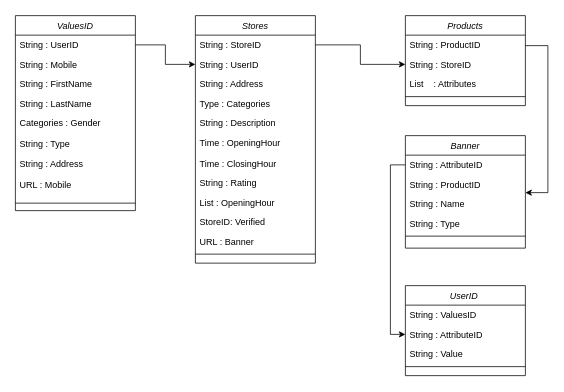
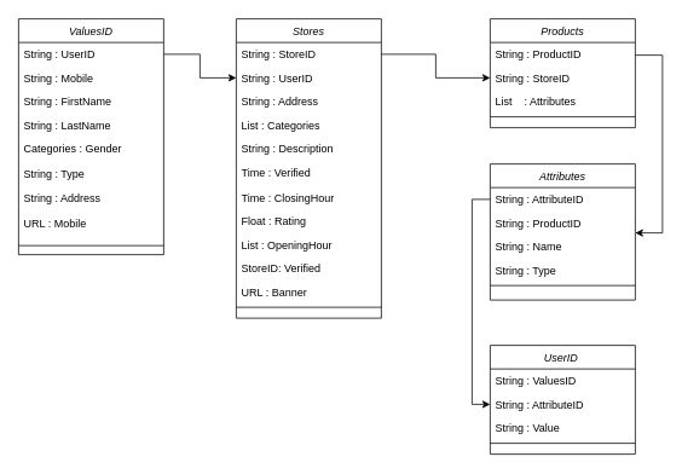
  <mxCell id="0" />
  <mxCell id="1" parent="0" />
  <mxCell id="2" value="ValuesID" style="swimlane;fontStyle=2;align=center;verticalAlign=top;childLayout=stackLayout;horizontal=1;startSize=26;horizontalStack=0;resizeParent=1;resizeLast=0;collapsible=1;marginBottom=0;rounded=0;shadow=0;strokeWidth=1;" parent="1" vertex="1"><mxGeometry x="20" y="20" width="160" height="260" as="geometry"><mxRectangle x="230" y="140" width="160" height="26" as="alternateBounds" /></mxGeometry></mxCell>
  <mxCell id="3" value="String : UserID" style="text;align=left;verticalAlign=top;spacingLeft=4;spacingRight=4;overflow=hidden;rotatable=0;points=[[0,0.5],[1,0.5]];portConstraint=eastwest;" parent="2" vertex="1"><mxGeometry y="26" width="160" height="26" as="geometry" /></mxCell>
  <mxCell id="4" value="String : Mobile" style="text;align=left;verticalAlign=top;spacingLeft=4;spacingRight=4;overflow=hidden;rotatable=0;points=[[0,0.5],[1,0.5]];portConstraint=eastwest;rounded=0;shadow=0;html=0;" vertex="1" parent="2"><mxGeometry y="52" width="160" height="26" as="geometry" /></mxCell>
  <mxCell id="5" value="String : FirstName" style="text;align=left;verticalAlign=top;spacingLeft=4;spacingRight=4;overflow=hidden;rotatable=0;points=[[0,0.5],[1,0.5]];portConstraint=eastwest;rounded=0;shadow=0;html=0;" parent="2" vertex="1"><mxGeometry y="78" width="160" height="26" as="geometry" /></mxCell>
  <mxCell id="6" value="String : LastName" style="text;align=left;verticalAlign=top;spacingLeft=4;spacingRight=4;overflow=hidden;rotatable=0;points=[[0,0.5],[1,0.5]];portConstraint=eastwest;rounded=0;shadow=0;html=0;" parent="2" vertex="1"><mxGeometry y="104" width="160" height="26" as="geometry" /></mxCell>
  <mxCell id="7" value="Categories : Gender" style="text;align=left;verticalAlign=top;spacingLeft=4;spacingRight=4;overflow=hidden;rotatable=0;points=[[0,0.5],[1,0.5]];portConstraint=eastwest;rounded=0;shadow=0;html=0;" vertex="1" parent="2"><mxGeometry y="130" width="160" height="28" as="geometry" /></mxCell>
  <mxCell id="8" value="String : Type" style="text;align=left;verticalAlign=top;spacingLeft=4;spacingRight=4;overflow=hidden;rotatable=0;points=[[0,0.5],[1,0.5]];portConstraint=eastwest;rounded=0;shadow=0;html=0;" vertex="1" parent="2"><mxGeometry y="158" width="160" height="26" as="geometry" /></mxCell>
  <mxCell id="9" value="String : Address" style="text;align=left;verticalAlign=top;spacingLeft=4;spacingRight=4;overflow=hidden;rotatable=0;points=[[0,0.5],[1,0.5]];portConstraint=eastwest;rounded=0;shadow=0;html=0;" vertex="1" parent="2"><mxGeometry y="184" width="160" height="28" as="geometry" /></mxCell>
  <mxCell id="10" value="URL : Mobile" style="text;align=left;verticalAlign=top;spacingLeft=4;spacingRight=4;overflow=hidden;rotatable=0;points=[[0,0.5],[1,0.5]];portConstraint=eastwest;rounded=0;shadow=0;html=0;" vertex="1" parent="2"><mxGeometry y="212" width="160" height="26" as="geometry" /></mxCell>
  <mxCell id="11" value="" style="endArrow=none;html=1;rounded=0;" edge="1" parent="2"><mxGeometry width="50" height="50" relative="1" as="geometry"><mxPoint y="250" as="sourcePoint" /><mxPoint x="160" y="250" as="targetPoint" /></mxGeometry></mxCell>
  <mxCell id="12" value="Stores" style="swimlane;fontStyle=2;align=center;verticalAlign=top;childLayout=stackLayout;horizontal=1;startSize=26;horizontalStack=0;resizeParent=1;resizeLast=0;collapsible=1;marginBottom=0;rounded=0;shadow=0;strokeWidth=1;" vertex="1" parent="1"><mxGeometry x="260" y="20" width="160" height="330" as="geometry"><mxRectangle x="230" y="140" width="160" height="26" as="alternateBounds" /></mxGeometry></mxCell>
  <mxCell id="13" value="String : StoreID" style="text;align=left;verticalAlign=top;spacingLeft=4;spacingRight=4;overflow=hidden;rotatable=0;points=[[0,0.5],[1,0.5]];portConstraint=eastwest;" vertex="1" parent="12"><mxGeometry y="26" width="160" height="26" as="geometry" /></mxCell>
  <mxCell id="14" value="String : UserID" style="text;align=left;verticalAlign=top;spacingLeft=4;spacingRight=4;overflow=hidden;rotatable=0;points=[[0,0.5],[1,0.5]];portConstraint=eastwest;" vertex="1" parent="12"><mxGeometry y="52" width="160" height="26" as="geometry" /></mxCell>
  <mxCell id="15" value="String : Address" style="text;align=left;verticalAlign=top;spacingLeft=4;spacingRight=4;overflow=hidden;rotatable=0;points=[[0,0.5],[1,0.5]];portConstraint=eastwest;rounded=0;shadow=0;html=0;" vertex="1" parent="12"><mxGeometry y="78" width="160" height="26" as="geometry" /></mxCell>
- <mxCell id="16" value="Type : Categories" style="text;align=left;verticalAlign=top;spacingLeft=4;spacingRight=4;overflow=hidden;rotatable=0;points=[[0,0.5],[1,0.5]];portConstraint=eastwest;rounded=0;shadow=0;html=0;" vertex="1" parent="12"><mxGeometry y="104" width="160" height="26" as="geometry" /></mxCell>
+ <mxCell id="16" value="List : Categories" style="text;align=left;verticalAlign=top;spacingLeft=4;spacingRight=4;overflow=hidden;rotatable=0;points=[[0,0.5],[1,0.5]];portConstraint=eastwest;rounded=0;shadow=0;html=0;" vertex="1" parent="12"><mxGeometry y="104" width="160" height="26" as="geometry" /></mxCell>
  <mxCell id="17" value="String : Description" style="text;align=left;verticalAlign=top;spacingLeft=4;spacingRight=4;overflow=hidden;rotatable=0;points=[[0,0.5],[1,0.5]];portConstraint=eastwest;rounded=0;shadow=0;html=0;" vertex="1" parent="12"><mxGeometry y="130" width="160" height="26" as="geometry" /></mxCell>
- <mxCell id="18" value="Time : OpeningHour" style="text;align=left;verticalAlign=top;spacingLeft=4;spacingRight=4;overflow=hidden;rotatable=0;points=[[0,0.5],[1,0.5]];portConstraint=eastwest;rounded=0;shadow=0;html=0;" vertex="1" parent="12"><mxGeometry y="156" width="160" height="28" as="geometry" /></mxCell>
+ <mxCell id="18" value="Time : Verified" style="text;align=left;verticalAlign=top;spacingLeft=4;spacingRight=4;overflow=hidden;rotatable=0;points=[[0,0.5],[1,0.5]];portConstraint=eastwest;rounded=0;shadow=0;html=0;" vertex="1" parent="12"><mxGeometry y="156" width="160" height="28" as="geometry" /></mxCell>
  <mxCell id="19" value="Time : ClosingHour" style="text;align=left;verticalAlign=top;spacingLeft=4;spacingRight=4;overflow=hidden;rotatable=0;points=[[0,0.5],[1,0.5]];portConstraint=eastwest;rounded=0;shadow=0;html=0;" vertex="1" parent="12"><mxGeometry y="184" width="160" height="26" as="geometry" /></mxCell>
- <mxCell id="20" value="String : Rating" style="text;align=left;verticalAlign=top;spacingLeft=4;spacingRight=4;overflow=hidden;rotatable=0;points=[[0,0.5],[1,0.5]];portConstraint=eastwest;rounded=0;shadow=0;html=0;" vertex="1" parent="12"><mxGeometry y="210" width="160" height="26" as="geometry" /></mxCell>
+ <mxCell id="20" value="Float : Rating" style="text;align=left;verticalAlign=top;spacingLeft=4;spacingRight=4;overflow=hidden;rotatable=0;points=[[0,0.5],[1,0.5]];portConstraint=eastwest;rounded=0;shadow=0;html=0;" vertex="1" parent="12"><mxGeometry y="210" width="160" height="26" as="geometry" /></mxCell>
  <mxCell id="21" value="List : OpeningHour" style="text;align=left;verticalAlign=top;spacingLeft=4;spacingRight=4;overflow=hidden;rotatable=0;points=[[0,0.5],[1,0.5]];portConstraint=eastwest;rounded=0;shadow=0;html=0;" vertex="1" parent="12"><mxGeometry y="236" width="160" height="26" as="geometry" /></mxCell>
  <mxCell id="22" value="StoreID: Verified " style="text;align=left;verticalAlign=top;spacingLeft=4;spacingRight=4;overflow=hidden;rotatable=0;points=[[0,0.5],[1,0.5]];portConstraint=eastwest;rounded=0;shadow=0;html=0;" vertex="1" parent="12"><mxGeometry y="262" width="160" height="26" as="geometry" /></mxCell>
  <mxCell id="23" value="URL : Banner" style="text;align=left;verticalAlign=top;spacingLeft=4;spacingRight=4;overflow=hidden;rotatable=0;points=[[0,0.5],[1,0.5]];portConstraint=eastwest;rounded=0;shadow=0;html=0;" vertex="1" parent="12"><mxGeometry y="288" width="160" height="26" as="geometry" /></mxCell>
  <mxCell id="24" value="" style="line;html=1;strokeWidth=1;align=left;verticalAlign=middle;spacingTop=-1;spacingLeft=3;spacingRight=3;rotatable=0;labelPosition=right;points=[];portConstraint=eastwest;" vertex="1" parent="12"><mxGeometry y="314" width="160" height="8" as="geometry" /></mxCell>
  <mxCell id="25" value="Products" style="swimlane;fontStyle=2;align=center;verticalAlign=top;childLayout=stackLayout;horizontal=1;startSize=26;horizontalStack=0;resizeParent=1;resizeLast=0;collapsible=1;marginBottom=0;rounded=0;shadow=0;strokeWidth=1;" vertex="1" parent="1"><mxGeometry x="540" y="20" width="160" height="120" as="geometry"><mxRectangle x="230" y="140" width="160" height="26" as="alternateBounds" /></mxGeometry></mxCell>
  <mxCell id="26" value="String : ProductID" style="text;align=left;verticalAlign=top;spacingLeft=4;spacingRight=4;overflow=hidden;rotatable=0;points=[[0,0.5],[1,0.5]];portConstraint=eastwest;" vertex="1" parent="25"><mxGeometry y="26" width="160" height="26" as="geometry" /></mxCell>
  <mxCell id="27" value="String : StoreID" style="text;align=left;verticalAlign=top;spacingLeft=4;spacingRight=4;overflow=hidden;rotatable=0;points=[[0,0.5],[1,0.5]];portConstraint=eastwest;rounded=0;shadow=0;html=0;" vertex="1" parent="25"><mxGeometry y="52" width="160" height="26" as="geometry" /></mxCell>
  <mxCell id="28" value="List    : Attributes" style="text;align=left;verticalAlign=top;spacingLeft=4;spacingRight=4;overflow=hidden;rotatable=0;points=[[0,0.5],[1,0.5]];portConstraint=eastwest;rounded=0;shadow=0;html=0;" vertex="1" parent="25"><mxGeometry y="78" width="160" height="26" as="geometry" /></mxCell>
  <mxCell id="29" value="" style="line;html=1;strokeWidth=1;align=left;verticalAlign=middle;spacingTop=-1;spacingLeft=3;spacingRight=3;rotatable=0;labelPosition=right;points=[];portConstraint=eastwest;" vertex="1" parent="25"><mxGeometry y="104" width="160" height="8" as="geometry" /></mxCell>
- <mxCell id="30" value="Banner" style="swimlane;fontStyle=2;align=center;verticalAlign=top;childLayout=stackLayout;horizontal=1;startSize=26;horizontalStack=0;resizeParent=1;resizeLast=0;collapsible=1;marginBottom=0;rounded=0;shadow=0;strokeWidth=1;" vertex="1" parent="1"><mxGeometry x="540" y="180" width="160" height="150" as="geometry"><mxRectangle x="230" y="140" width="160" height="26" as="alternateBounds" /></mxGeometry></mxCell>
+ <mxCell id="30" value="Attributes" style="swimlane;fontStyle=2;align=center;verticalAlign=top;childLayout=stackLayout;horizontal=1;startSize=26;horizontalStack=0;resizeParent=1;resizeLast=0;collapsible=1;marginBottom=0;rounded=0;shadow=0;strokeWidth=1;" vertex="1" parent="1"><mxGeometry x="540" y="180" width="160" height="150" as="geometry"><mxRectangle x="230" y="140" width="160" height="26" as="alternateBounds" /></mxGeometry></mxCell>
  <mxCell id="31" value="String : AttributeID" style="text;align=left;verticalAlign=top;spacingLeft=4;spacingRight=4;overflow=hidden;rotatable=0;points=[[0,0.5],[1,0.5]];portConstraint=eastwest;" vertex="1" parent="30"><mxGeometry y="26" width="160" height="26" as="geometry" /></mxCell>
  <mxCell id="32" value="String : ProductID" style="text;align=left;verticalAlign=top;spacingLeft=4;spacingRight=4;overflow=hidden;rotatable=0;points=[[0,0.5],[1,0.5]];portConstraint=eastwest;" vertex="1" parent="30"><mxGeometry y="52" width="160" height="26" as="geometry" /></mxCell>
  <mxCell id="33" value="String : Name" style="text;align=left;verticalAlign=top;spacingLeft=4;spacingRight=4;overflow=hidden;rotatable=0;points=[[0,0.5],[1,0.5]];portConstraint=eastwest;rounded=0;shadow=0;html=0;" vertex="1" parent="30"><mxGeometry y="78" width="160" height="26" as="geometry" /></mxCell>
  <mxCell id="34" value="String : Type" style="text;align=left;verticalAlign=top;spacingLeft=4;spacingRight=4;overflow=hidden;rotatable=0;points=[[0,0.5],[1,0.5]];portConstraint=eastwest;rounded=0;shadow=0;html=0;" vertex="1" parent="30"><mxGeometry y="104" width="160" height="26" as="geometry" /></mxCell>
  <mxCell id="35" value="" style="line;html=1;strokeWidth=1;align=left;verticalAlign=middle;spacingTop=-1;spacingLeft=3;spacingRight=3;rotatable=0;labelPosition=right;points=[];portConstraint=eastwest;" vertex="1" parent="30"><mxGeometry y="130" width="160" height="8" as="geometry" /></mxCell>
  <mxCell id="36" value="UserID " style="swimlane;fontStyle=2;align=center;verticalAlign=top;childLayout=stackLayout;horizontal=1;startSize=26;horizontalStack=0;resizeParent=1;resizeLast=0;collapsible=1;marginBottom=0;rounded=0;shadow=0;strokeWidth=1;" vertex="1" parent="1"><mxGeometry x="540" y="380" width="160" height="120" as="geometry"><mxRectangle x="230" y="140" width="160" height="26" as="alternateBounds" /></mxGeometry></mxCell>
  <mxCell id="37" value="String : ValuesID" style="text;align=left;verticalAlign=top;spacingLeft=4;spacingRight=4;overflow=hidden;rotatable=0;points=[[0,0.5],[1,0.5]];portConstraint=eastwest;" vertex="1" parent="36"><mxGeometry y="26" width="160" height="26" as="geometry" /></mxCell>
  <mxCell id="38" value="String : AttributeID" style="text;align=left;verticalAlign=top;spacingLeft=4;spacingRight=4;overflow=hidden;rotatable=0;points=[[0,0.5],[1,0.5]];portConstraint=eastwest;" vertex="1" parent="36"><mxGeometry y="52" width="160" height="26" as="geometry" /></mxCell>
  <mxCell id="39" value="String : Value" style="text;align=left;verticalAlign=top;spacingLeft=4;spacingRight=4;overflow=hidden;rotatable=0;points=[[0,0.5],[1,0.5]];portConstraint=eastwest;rounded=0;shadow=0;html=0;" vertex="1" parent="36"><mxGeometry y="78" width="160" height="26" as="geometry" /></mxCell>
  <mxCell id="40" value="" style="line;html=1;strokeWidth=1;align=left;verticalAlign=middle;spacingTop=-1;spacingLeft=3;spacingRight=3;rotatable=0;labelPosition=right;points=[];portConstraint=eastwest;" vertex="1" parent="36"><mxGeometry y="104" width="160" height="8" as="geometry" /></mxCell>
  <mxCell id="41" style="edgeStyle=orthogonalEdgeStyle;rounded=0;orthogonalLoop=1;jettySize=auto;html=1;" edge="1" parent="1" source="13" target="27"><mxGeometry relative="1" as="geometry" /></mxCell>
  <mxCell id="42" style="edgeStyle=orthogonalEdgeStyle;rounded=0;orthogonalLoop=1;jettySize=auto;html=1;" edge="1" parent="1"><mxGeometry relative="1" as="geometry"><mxPoint x="700" y="60" as="sourcePoint" /><mxPoint x="700" y="256" as="targetPoint" /><Array as="points"><mxPoint x="730" y="60" /><mxPoint x="730" y="256" /></Array></mxGeometry></mxCell>
  <mxCell id="43" style="edgeStyle=orthogonalEdgeStyle;rounded=0;orthogonalLoop=1;jettySize=auto;html=1;" edge="1" parent="1" source="3" target="14"><mxGeometry relative="1" as="geometry" /></mxCell>
  <mxCell id="44" style="edgeStyle=orthogonalEdgeStyle;rounded=0;orthogonalLoop=1;jettySize=auto;html=1;entryX=0;entryY=0.5;entryDx=0;entryDy=0;" edge="1" parent="1" source="31" target="38"><mxGeometry relative="1" as="geometry" /></mxCell>
